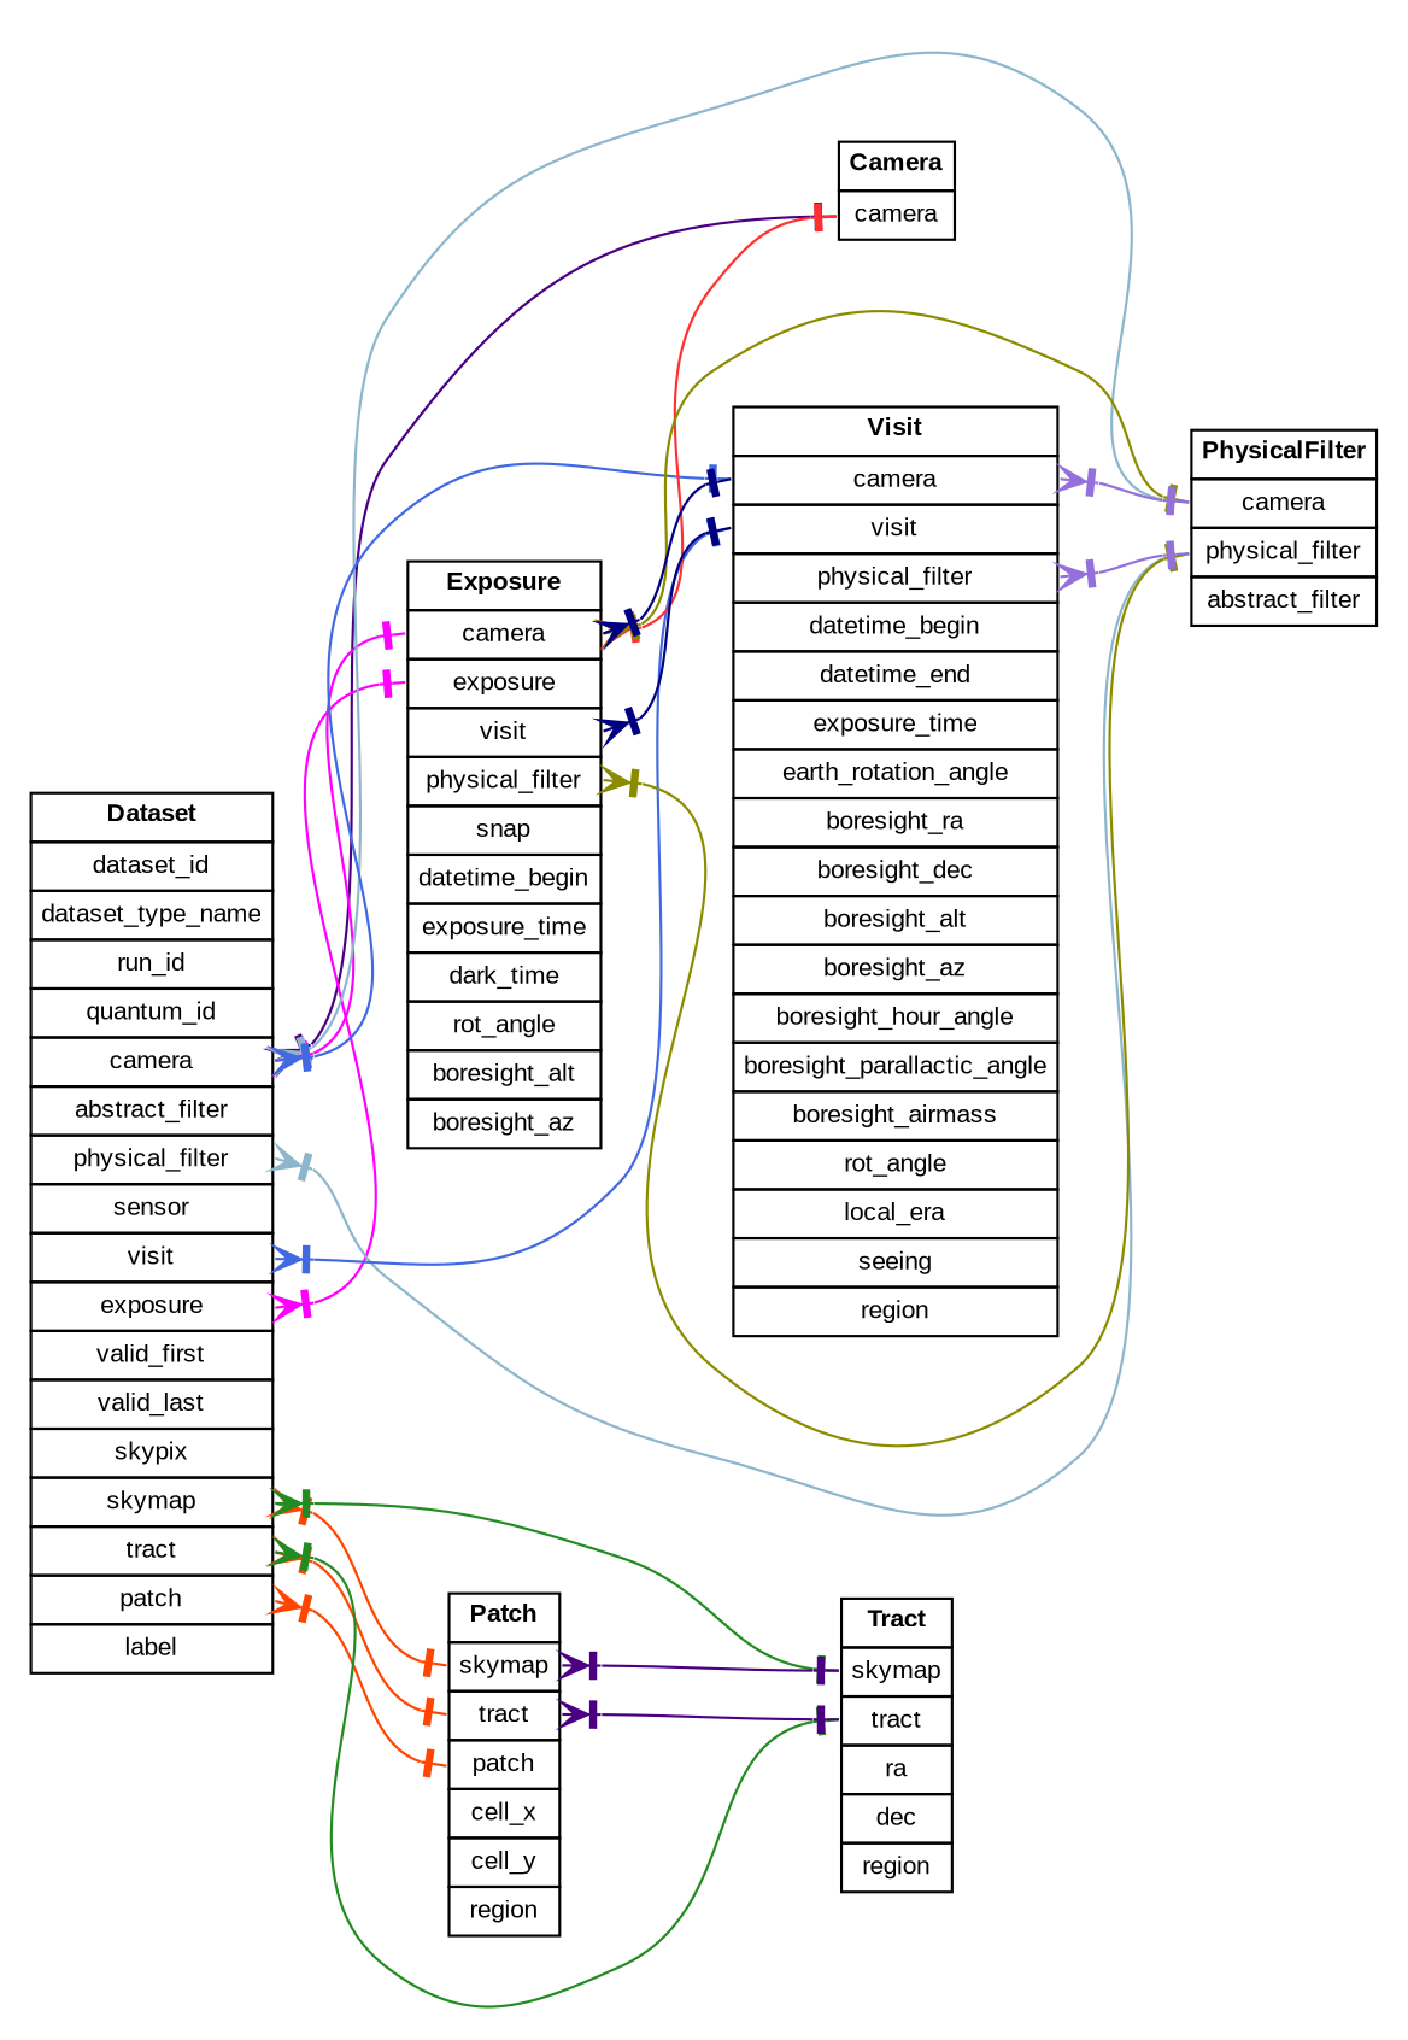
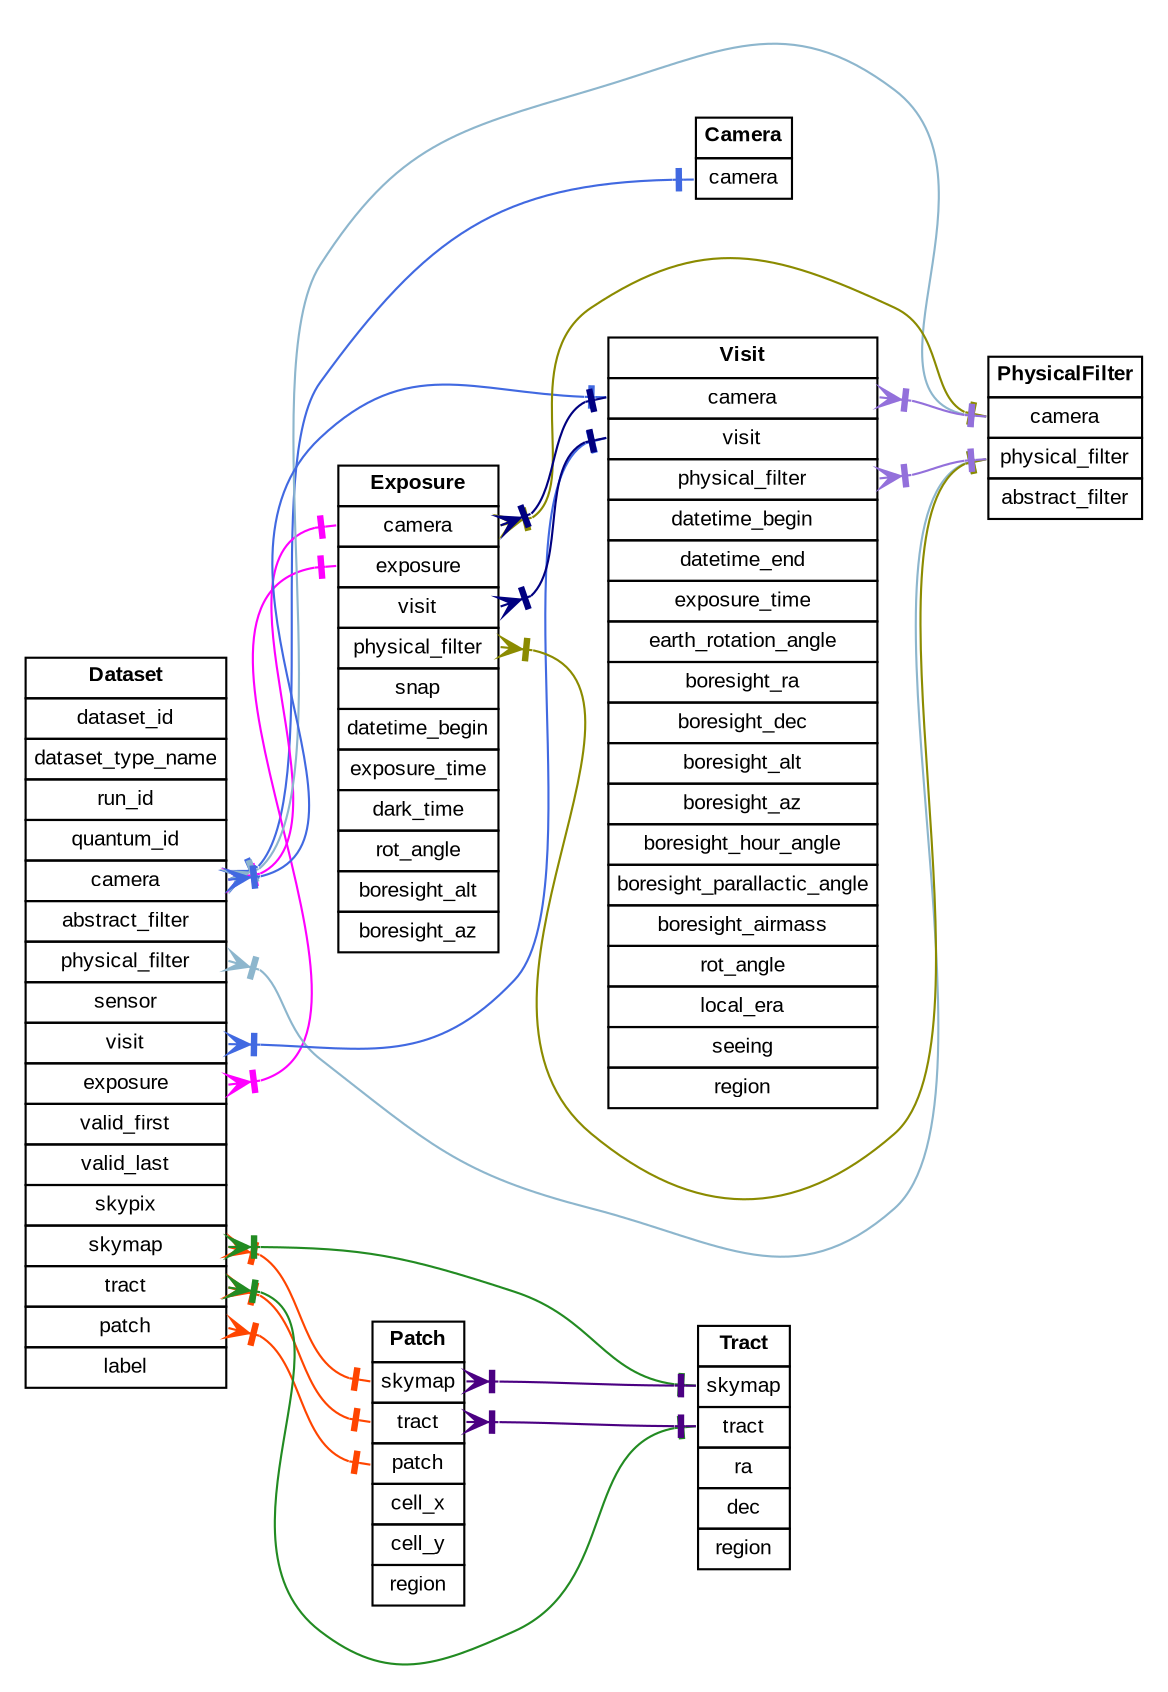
  digraph {
    concentrate=false
    fontname="Liberation Sans"
    rankdir=LR
    node [fontname="Liberation Sans" fontsize=10 shape=plaintext]
    edge [arrowhead=nonetee arrowtail=crowtee color=indigo dir=both fontname="Liberation Sans" headport=camera tailport=camera]
    n1 [label=<     <table border="0" cellborder="1" cellpadding="3" cellspacing="0">       <tr><td><b>Camera</b></td></tr>       <tr><td port="camera">camera</td></tr>     </table>   >]
    n2 [label=<     <table border="0" cellborder="1" cellpadding="3" cellspacing="0">       <tr><td><b>Dataset</b></td></tr>       <tr><td port="dataset_id">dataset_id</td></tr>       <tr><td port="dataset_type_name">dataset_type_name</td></tr>       <tr><td port="run_id">run_id</td></tr>       <tr><td port="quantum_id">quantum_id</td></tr>       <tr><td port="camera">camera</td></tr>       <tr><td port="abstract_filter">abstract_filter</td></tr>       <tr><td port="physical_filter">physical_filter</td></tr>       <tr><td port="sensor">sensor</td></tr>       <tr><td port="visit">visit</td></tr>       <tr><td port="exposure">exposure</td></tr>       <tr><td port="valid_first">valid_first</td></tr>       <tr><td port="valid_last">valid_last</td></tr>       <tr><td port="skypix">skypix</td></tr>       <tr><td port="skymap">skymap</td></tr>       <tr><td port="tract">tract</td></tr>       <tr><td port="patch">patch</td></tr>       <tr><td port="label">label</td></tr>     </table>   >]
    n3 [label=<     <table border="0" cellborder="1" cellpadding="3" cellspacing="0">       <tr><td><b>Exposure</b></td></tr>       <tr><td port="camera">camera</td></tr>       <tr><td port="exposure">exposure</td></tr>       <tr><td port="visit">visit</td></tr>       <tr><td port="physical_filter">physical_filter</td></tr>       <tr><td port="snap">snap</td></tr>       <tr><td port="datetime_begin">datetime_begin</td></tr>       <tr><td port="exposure_time">exposure_time</td></tr>       <tr><td port="dark_time">dark_time</td></tr>       <tr><td port="rot_angle">rot_angle</td></tr>       <tr><td port="boresight_alt">boresight_alt</td></tr>       <tr><td port="boresight_az">boresight_az</td></tr>     </table>   >]
    n4 [label=<     <table border="0" cellborder="1" cellpadding="3" cellspacing="0">       <tr><td><b>Patch</b></td></tr>       <tr><td port="skymap">skymap</td></tr>       <tr><td port="tract">tract</td></tr>       <tr><td port="patch">patch</td></tr>       <tr><td port="cell_x">cell_x</td></tr>       <tr><td port="cell_y">cell_y</td></tr>       <tr><td port="region">region</td></tr>     </table>   >]
    n5 [label=<     <table border="0" cellborder="1" cellpadding="3" cellspacing="0">       <tr><td><b>PhysicalFilter</b></td></tr>       <tr><td port="camera">camera</td></tr>       <tr><td port="physical_filter">physical_filter</td></tr>       <tr><td port="abstract_filter">abstract_filter</td></tr>     </table>   >]
    n6 [label=<     <table border="0" cellborder="1" cellpadding="3" cellspacing="0">       <tr><td><b>Tract</b></td></tr>       <tr><td port="skymap">skymap</td></tr>       <tr><td port="tract">tract</td></tr>       <tr><td port="ra">ra</td></tr>       <tr><td port="dec">dec</td></tr>       <tr><td port="region">region</td></tr>     </table>   >]
    n7 [label=<     <table border="0" cellborder="1" cellpadding="3" cellspacing="0">       <tr><td><b>Visit</b></td></tr>       <tr><td port="camera">camera</td></tr>       <tr><td port="visit">visit</td></tr>       <tr><td port="physical_filter">physical_filter</td></tr>       <tr><td port="datetime_begin">datetime_begin</td></tr>       <tr><td port="datetime_end">datetime_end</td></tr>       <tr><td port="exposure_time">exposure_time</td></tr>       <tr><td port="earth_rotation_angle">earth_rotation_angle</td></tr>       <tr><td port="boresight_ra">boresight_ra</td></tr>       <tr><td port="boresight_dec">boresight_dec</td></tr>       <tr><td port="boresight_alt">boresight_alt</td></tr>       <tr><td port="boresight_az">boresight_az</td></tr>       <tr><td port="boresight_hour_angle">boresight_hour_angle</td></tr>       <tr><td port="boresight_parallactic_angle">boresight_parallactic_angle</td></tr>       <tr><td port="boresight_airmass">boresight_airmass</td></tr>       <tr><td port="rot_angle">rot_angle</td></tr>       <tr><td port="local_era">local_era</td></tr>       <tr><td port="seeing">seeing</td></tr>       <tr><td port="region">region</td></tr>     </table>   >]
-   n2 -> n1
+   n2 -> n1 [color=royalblue]
    n2 -> n3 [color=magenta1]
    n2 -> n3 [color=magenta1 headport=exposure tailport=exposure]
    n2 -> n4 [color=orangered headport=skymap tailport=skymap]
    n2 -> n4 [color=orangered headport=tract tailport=tract]
    n2 -> n4 [color=orangered headport=patch tailport=patch]
    n2 -> n5 [color=lightskyblue3]
    n2 -> n5 [color=lightskyblue3 headport=physical_filter tailport=physical_filter]
    n2 -> n6 [color=forestgreen headport=skymap tailport=skymap]
    n2 -> n6 [color=forestgreen headport=tract tailport=tract]
    n2 -> n7 [color=royalblue]
    n2 -> n7 [color=royalblue headport=visit tailport=visit]
-   n3 -> n1 [color=firebrick1]
    n3 -> n5 [color=yellow4]
    n3 -> n5 [color=yellow4 headport=physical_filter tailport=physical_filter]
    n3 -> n7 [color=navyblue]
    n3 -> n7 [color=navyblue headport=visit tailport=visit]
    n4 -> n6 [headport=skymap tailport=skymap]
    n4 -> n6 [headport=tract tailport=tract]
    n7 -> n5 [color=mediumpurple]
    n7 -> n5 [color=mediumpurple headport=physical_filter tailport=physical_filter]
  }
